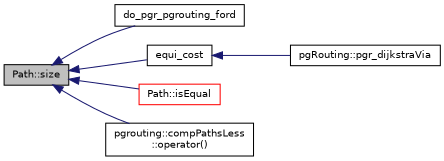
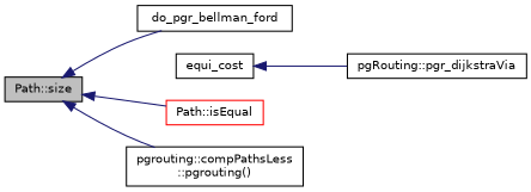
  digraph {
    rankdir=LR
    node [color=black fillcolor=white fontname=Helvetica fontsize=10 shape=record style=filled]
    edge [color=midnightblue dir=back fontname=Helvetica fontsize=10 labelfontname=Helvetica labelfontsize=10 style=solid]
    n1 [fillcolor=grey75 fontcolor=black height=0.2 label="Path::size" width=0.4]
-   n2 [height=0.2 label=do_pgr_pgrouting_ford width=0.4]
+   n2 [height=0.2 label=do_pgr_bellman_ford width=0.4]
    n3 [height=0.2 label=equi_cost width=0.4]
    n4 [color=red height=0.2 label="Path::isEqual" width=0.4]
-   n5 [height=0.2 label="pgrouting::compPathsLess\l::operator()" width=0.4]
+   n5 [height=0.2 label="pgrouting::compPathsLess\l::pgrouting()" width=0.4]
    n6 [height=0.2 label="pgRouting::pgr_dijkstraVia" width=0.4]
    n1 -> n2
-   n1 -> n3
    n1 -> n4
    n1 -> n5
    n3 -> n6
  }
